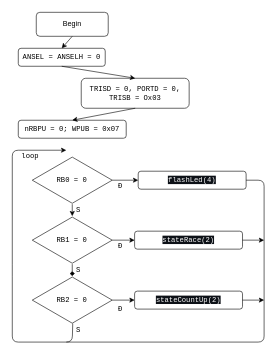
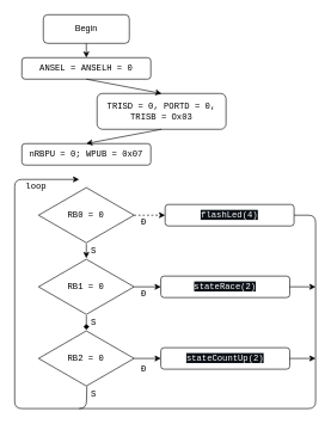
  <mxCell id="0" />
  <mxCell id="1" parent="0" />
  <mxCell id="2" value="Begin" style="rounded=1;whiteSpace=wrap;html=1;fontSize=12;glass=0;strokeWidth=1;shadow=0;" parent="1" vertex="1"><mxGeometry x="60" y="20" width="120" height="40" as="geometry" /></mxCell>
- <mxCell id="3" value="ANSEL = ANSELH = 0" style="rounded=1;whiteSpace=wrap;html=1;fontFamily=Courier New;" vertex="1" parent="1"><mxGeometry x="30" y="80" width="145" height="30" as="geometry" /></mxCell>
+ <mxCell id="3" value="ANSEL = ANSELH = 0" style="rounded=1;whiteSpace=wrap;html=1;fontFamily=Courier New;" vertex="1" parent="1"><mxGeometry x="30" y="80" width="180" height="30" as="geometry" /></mxCell>
  <mxCell id="4" value="TRISD = 0, PORTD = 0,&lt;br&gt;TRISB = Ox03" style="rounded=1;whiteSpace=wrap;html=1;fontFamily=Courier New;" vertex="1" parent="1"><mxGeometry x="135" y="130" width="180" height="50" as="geometry" /></mxCell>
  <mxCell id="5" value="nRBPU = 0; WPUB = 0x07" style="rounded=1;whiteSpace=wrap;html=1;fontFamily=Courier New;" vertex="1" parent="1"><mxGeometry x="30" y="200" width="180" height="30" as="geometry" /></mxCell>
  <mxCell id="6" value="" style="endArrow=classic;html=1;fontFamily=Courier New;exitX=0.5;exitY=1;exitDx=0;exitDy=0;entryX=0.5;entryY=0;entryDx=0;entryDy=0;" edge="1" parent="1" source="2" target="3"><mxGeometry width="50" height="50" relative="1" as="geometry"><mxPoint x="200" y="160" as="sourcePoint" /><mxPoint x="250" y="110" as="targetPoint" /></mxGeometry></mxCell>
  <mxCell id="7" value="" style="endArrow=classic;html=1;fontFamily=Courier New;exitX=0.5;exitY=1;exitDx=0;exitDy=0;entryX=0.5;entryY=0;entryDx=0;entryDy=0;" edge="1" parent="1" source="3" target="4"><mxGeometry width="50" height="50" relative="1" as="geometry"><mxPoint x="130" y="70" as="sourcePoint" /><mxPoint x="130" y="120" as="targetPoint" /></mxGeometry></mxCell>
  <mxCell id="8" value="" style="endArrow=classic;html=1;fontFamily=Courier New;exitX=0.5;exitY=1;exitDx=0;exitDy=0;entryX=0.5;entryY=0;entryDx=0;entryDy=0;" edge="1" parent="1" source="4" target="5"><mxGeometry width="50" height="50" relative="1" as="geometry"><mxPoint x="130" y="120" as="sourcePoint" /><mxPoint x="130" y="140" as="targetPoint" /></mxGeometry></mxCell>
  <mxCell id="9" value="RB0 = 0" style="html=1;whiteSpace=wrap;aspect=fixed;shape=isoRectangle;fontFamily=Courier New;" vertex="1" parent="1"><mxGeometry x="53.34" y="260" width="133.33" height="80" as="geometry" /></mxCell>
  <mxCell id="10" value="&lt;span&gt;RB2 = 0&lt;/span&gt;" style="html=1;whiteSpace=wrap;aspect=fixed;shape=isoRectangle;fontFamily=Courier New;" vertex="1" parent="1"><mxGeometry x="53.34" y="460" width="133.33" height="80" as="geometry" /></mxCell>
  <mxCell id="11" value="" style="endArrow=classic;html=1;fontFamily=Courier New;exitX=0.506;exitY=0.988;exitDx=0;exitDy=0;exitPerimeter=0;" edge="1" parent="1" source="10"><mxGeometry width="50" height="50" relative="1" as="geometry"><mxPoint x="120" y="450" as="sourcePoint" /><mxPoint x="110" y="250" as="targetPoint" /><Array as="points"><mxPoint x="120" y="570" /><mxPoint x="20" y="570" /><mxPoint x="20" y="450" /><mxPoint x="20" y="250" /></Array></mxGeometry></mxCell>
  <mxCell id="12" value="loop" style="text;html=1;strokeColor=none;fillColor=none;align=center;verticalAlign=middle;whiteSpace=wrap;rounded=0;fontFamily=Courier New;" vertex="1" parent="1"><mxGeometry x="30" y="250" width="40" height="20" as="geometry" /></mxCell>
  <mxCell id="13" value="&lt;span&gt;RB1 = 0&lt;/span&gt;" style="html=1;whiteSpace=wrap;aspect=fixed;shape=isoRectangle;fontFamily=Courier New;" vertex="1" parent="1"><mxGeometry x="53.34" y="360" width="133.33" height="80" as="geometry" /></mxCell>
  <mxCell id="14" value="" style="endArrow=classic;html=1;fontFamily=Courier New;exitX=0.5;exitY=1;exitDx=0;exitDy=0;exitPerimeter=0;entryX=0.5;entryY=0;entryDx=0;entryDy=0;entryPerimeter=0;" edge="1" parent="1" source="9" target="13"><mxGeometry width="50" height="50" relative="1" as="geometry"><mxPoint x="200" y="360" as="sourcePoint" /><mxPoint x="250" y="310" as="targetPoint" /></mxGeometry></mxCell>
  <mxCell id="15" value="" style="endArrow=diamond;html=1;fontFamily=Courier New;" edge="1" parent="1" source="13" target="10"><mxGeometry width="50" height="50" relative="1" as="geometry"><mxPoint x="121" y="438" as="sourcePoint" /><mxPoint x="130.005" y="370" as="targetPoint" /></mxGeometry></mxCell>
  <mxCell id="16" value="S" style="text;html=1;align=center;verticalAlign=middle;resizable=0;points=[];autosize=1;fontFamily=Courier New;" vertex="1" parent="1"><mxGeometry x="120" y="340" width="20" height="20" as="geometry" /></mxCell>
  <mxCell id="17" value="S" style="text;html=1;align=center;verticalAlign=middle;resizable=0;points=[];autosize=1;fontFamily=Courier New;" vertex="1" parent="1"><mxGeometry x="120" y="440" width="20" height="20" as="geometry" /></mxCell>
  <mxCell id="18" value="&lt;span style=&quot;background-color: rgb(13, 17, 23);&quot;&gt;flashLed(4)&lt;/span&gt;" style="rounded=1;whiteSpace=wrap;html=1;fontFamily=Courier New;fontColor=#FFFFFF;" vertex="1" parent="1"><mxGeometry x="230" y="285" width="180" height="30" as="geometry" /></mxCell>
  <mxCell id="19" value="&lt;span style=&quot;color: rgb(255 , 255 , 255) ; background-color: rgb(13 , 17 , 23)&quot;&gt;stateRace(2)&lt;/span&gt;" style="rounded=1;whiteSpace=wrap;html=1;fontFamily=Courier New;" vertex="1" parent="1"><mxGeometry x="224" y="385" width="180" height="30" as="geometry" /></mxCell>
  <mxCell id="20" value="&lt;span style=&quot;color: rgb(255 , 255 , 255) ; background-color: rgb(13 , 17 , 23)&quot;&gt;stateCountUp(2)&lt;/span&gt;" style="rounded=1;whiteSpace=wrap;html=1;fontFamily=Courier New;" vertex="1" parent="1"><mxGeometry x="224" y="485" width="180" height="30" as="geometry" /></mxCell>
- <mxCell id="21" value="" style="endArrow=classic;html=1;fontFamily=Courier New;entryX=0;entryY=0.5;entryDx=0;entryDy=0;" edge="1" parent="1" source="9" target="18"><mxGeometry width="50" height="50" relative="1" as="geometry"><mxPoint x="190" y="300" as="sourcePoint" /><mxPoint x="250" y="310" as="targetPoint" /></mxGeometry></mxCell>
+ <mxCell id="21" value="" style="endArrow=classic;html=1;fontFamily=Courier New;entryX=0;entryY=0.5;entryDx=0;entryDy=0;dashed=1;" edge="1" parent="1" source="9" target="18"><mxGeometry width="50" height="50" relative="1" as="geometry"><mxPoint x="190" y="300" as="sourcePoint" /><mxPoint x="250" y="310" as="targetPoint" /></mxGeometry></mxCell>
  <mxCell id="22" value="" style="endArrow=classic;html=1;fontFamily=Courier New;" edge="1" parent="1" source="13" target="19"><mxGeometry width="50" height="50" relative="1" as="geometry"><mxPoint x="186" y="398" as="sourcePoint" /><mxPoint x="240" y="310" as="targetPoint" /></mxGeometry></mxCell>
  <mxCell id="23" value="" style="endArrow=classic;html=1;fontFamily=Courier New;entryX=0;entryY=0.5;entryDx=0;entryDy=0;" edge="1" parent="1" source="10" target="20"><mxGeometry width="50" height="50" relative="1" as="geometry"><mxPoint x="196.67" y="410" as="sourcePoint" /><mxPoint x="234" y="410" as="targetPoint" /></mxGeometry></mxCell>
  <mxCell id="24" value="Đ" style="text;html=1;align=center;verticalAlign=middle;resizable=0;points=[];autosize=1;fontFamily=Courier New;" vertex="1" parent="1"><mxGeometry x="190" y="300" width="20" height="20" as="geometry" /></mxCell>
  <mxCell id="25" value="Đ" style="text;html=1;align=center;verticalAlign=middle;resizable=0;points=[];autosize=1;fontFamily=Courier New;" vertex="1" parent="1"><mxGeometry x="190" y="400" width="20" height="20" as="geometry" /></mxCell>
  <mxCell id="26" value="Đ" style="text;html=1;align=center;verticalAlign=middle;resizable=0;points=[];autosize=1;fontFamily=Courier New;" vertex="1" parent="1"><mxGeometry x="190" y="504.5" width="20" height="20" as="geometry" /></mxCell>
  <mxCell id="27" value="S" style="text;html=1;align=center;verticalAlign=middle;resizable=0;points=[];autosize=1;fontFamily=Courier New;" vertex="1" parent="1"><mxGeometry x="120" y="540" width="20" height="20" as="geometry" /></mxCell>
  <mxCell id="28" value="" style="endArrow=none;html=1;fontFamily=Courier New;fontColor=#FFFFFF;exitX=1;exitY=0.5;exitDx=0;exitDy=0;" edge="1" parent="1" source="18"><mxGeometry width="50" height="50" relative="1" as="geometry"><mxPoint x="200" y="430" as="sourcePoint" /><mxPoint x="110" y="570" as="targetPoint" /><Array as="points"><mxPoint x="440" y="300" /><mxPoint x="440" y="570" /></Array></mxGeometry></mxCell>
  <mxCell id="29" value="" style="endArrow=classic;html=1;fontFamily=Courier New;fontColor=#FFFFFF;exitX=1;exitY=0.5;exitDx=0;exitDy=0;" edge="1" parent="1" source="19"><mxGeometry width="50" height="50" relative="1" as="geometry"><mxPoint x="200" y="430" as="sourcePoint" /><mxPoint x="440" y="400" as="targetPoint" /></mxGeometry></mxCell>
  <mxCell id="30" value="" style="endArrow=classic;html=1;fontFamily=Courier New;fontColor=#FFFFFF;exitX=1;exitY=0.5;exitDx=0;exitDy=0;" edge="1" parent="1" source="20"><mxGeometry width="50" height="50" relative="1" as="geometry"><mxPoint x="414" y="410" as="sourcePoint" /><mxPoint x="440" y="500" as="targetPoint" /></mxGeometry></mxCell>
